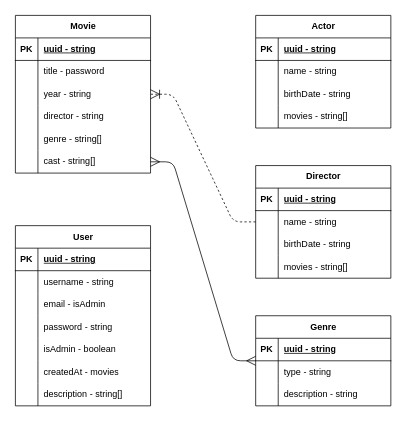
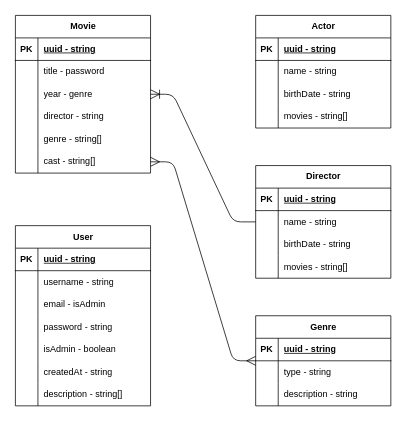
  <mxCell id="0" />
  <mxCell id="1" parent="0" />
  <mxCell id="2" value="User" style="shape=table;startSize=30;container=1;collapsible=1;childLayout=tableLayout;fixedRows=1;rowLines=0;fontStyle=1;align=center;resizeLast=1;html=1;" vertex="1" parent="1"><mxGeometry x="20" y="300" width="180" height="240" as="geometry" /></mxCell>
  <mxCell id="3" value="" style="shape=tableRow;horizontal=0;startSize=0;swimlaneHead=0;swimlaneBody=0;fillColor=none;collapsible=0;dropTarget=0;points=[[0,0.5],[1,0.5]];portConstraint=eastwest;top=0;left=0;right=0;bottom=1;" vertex="1" parent="2"><mxGeometry y="30" width="180" height="30" as="geometry" /></mxCell>
  <mxCell id="4" value="PK" style="shape=partialRectangle;connectable=0;fillColor=none;top=0;left=0;bottom=0;right=0;fontStyle=1;overflow=hidden;whiteSpace=wrap;html=1;" vertex="1" parent="3"><mxGeometry width="30" height="30" as="geometry"><mxRectangle width="30" height="30" as="alternateBounds" /></mxGeometry></mxCell>
  <mxCell id="5" value="uuid - string" style="shape=partialRectangle;connectable=0;fillColor=none;top=0;left=0;bottom=0;right=0;align=left;spacingLeft=6;fontStyle=5;overflow=hidden;whiteSpace=wrap;html=1;" vertex="1" parent="3"><mxGeometry x="30" width="150" height="30" as="geometry"><mxRectangle width="150" height="30" as="alternateBounds" /></mxGeometry></mxCell>
  <mxCell id="6" value="" style="shape=tableRow;horizontal=0;startSize=0;swimlaneHead=0;swimlaneBody=0;fillColor=none;collapsible=0;dropTarget=0;points=[[0,0.5],[1,0.5]];portConstraint=eastwest;top=0;left=0;right=0;bottom=0;" vertex="1" parent="2"><mxGeometry y="60" width="180" height="30" as="geometry" /></mxCell>
  <mxCell id="7" value="" style="shape=partialRectangle;connectable=0;fillColor=none;top=0;left=0;bottom=0;right=0;editable=1;overflow=hidden;whiteSpace=wrap;html=1;" vertex="1" parent="6"><mxGeometry width="30" height="30" as="geometry"><mxRectangle width="30" height="30" as="alternateBounds" /></mxGeometry></mxCell>
  <mxCell id="8" value="username - string" style="shape=partialRectangle;connectable=0;fillColor=none;top=0;left=0;bottom=0;right=0;align=left;spacingLeft=6;overflow=hidden;whiteSpace=wrap;html=1;" vertex="1" parent="6"><mxGeometry x="30" width="150" height="30" as="geometry"><mxRectangle width="150" height="30" as="alternateBounds" /></mxGeometry></mxCell>
  <mxCell id="9" value="" style="shape=tableRow;horizontal=0;startSize=0;swimlaneHead=0;swimlaneBody=0;fillColor=none;collapsible=0;dropTarget=0;points=[[0,0.5],[1,0.5]];portConstraint=eastwest;top=0;left=0;right=0;bottom=0;" vertex="1" parent="2"><mxGeometry y="90" width="180" height="30" as="geometry" /></mxCell>
  <mxCell id="10" value="" style="shape=partialRectangle;connectable=0;fillColor=none;top=0;left=0;bottom=0;right=0;editable=1;overflow=hidden;whiteSpace=wrap;html=1;" vertex="1" parent="9"><mxGeometry width="30" height="30" as="geometry"><mxRectangle width="30" height="30" as="alternateBounds" /></mxGeometry></mxCell>
  <mxCell id="11" value="email - isAdmin" style="shape=partialRectangle;connectable=0;fillColor=none;top=0;left=0;bottom=0;right=0;align=left;spacingLeft=6;overflow=hidden;whiteSpace=wrap;html=1;" vertex="1" parent="9"><mxGeometry x="30" width="150" height="30" as="geometry"><mxRectangle width="150" height="30" as="alternateBounds" /></mxGeometry></mxCell>
  <mxCell id="12" value="" style="shape=tableRow;horizontal=0;startSize=0;swimlaneHead=0;swimlaneBody=0;fillColor=none;collapsible=0;dropTarget=0;points=[[0,0.5],[1,0.5]];portConstraint=eastwest;top=0;left=0;right=0;bottom=0;" vertex="1" parent="2"><mxGeometry y="120" width="180" height="30" as="geometry" /></mxCell>
  <mxCell id="13" value="" style="shape=partialRectangle;connectable=0;fillColor=none;top=0;left=0;bottom=0;right=0;editable=1;overflow=hidden;whiteSpace=wrap;html=1;" vertex="1" parent="12"><mxGeometry width="30" height="30" as="geometry"><mxRectangle width="30" height="30" as="alternateBounds" /></mxGeometry></mxCell>
  <mxCell id="14" value="password - string" style="shape=partialRectangle;connectable=0;fillColor=none;top=0;left=0;bottom=0;right=0;align=left;spacingLeft=6;overflow=hidden;whiteSpace=wrap;html=1;" vertex="1" parent="12"><mxGeometry x="30" width="150" height="30" as="geometry"><mxRectangle width="150" height="30" as="alternateBounds" /></mxGeometry></mxCell>
  <mxCell id="15" value="" style="shape=tableRow;horizontal=0;startSize=0;swimlaneHead=0;swimlaneBody=0;fillColor=none;collapsible=0;dropTarget=0;points=[[0,0.5],[1,0.5]];portConstraint=eastwest;top=0;left=0;right=0;bottom=0;" vertex="1" parent="2"><mxGeometry y="150" width="180" height="30" as="geometry" /></mxCell>
  <mxCell id="16" value="" style="shape=partialRectangle;connectable=0;fillColor=none;top=0;left=0;bottom=0;right=0;editable=1;overflow=hidden;whiteSpace=wrap;html=1;" vertex="1" parent="15"><mxGeometry width="30" height="30" as="geometry"><mxRectangle width="30" height="30" as="alternateBounds" /></mxGeometry></mxCell>
  <mxCell id="17" value="isAdmin - boolean" style="shape=partialRectangle;connectable=0;fillColor=none;top=0;left=0;bottom=0;right=0;align=left;spacingLeft=6;overflow=hidden;whiteSpace=wrap;html=1;" vertex="1" parent="15"><mxGeometry x="30" width="150" height="30" as="geometry"><mxRectangle width="150" height="30" as="alternateBounds" /></mxGeometry></mxCell>
  <mxCell id="18" value="" style="shape=tableRow;horizontal=0;startSize=0;swimlaneHead=0;swimlaneBody=0;fillColor=none;collapsible=0;dropTarget=0;points=[[0,0.5],[1,0.5]];portConstraint=eastwest;top=0;left=0;right=0;bottom=0;" vertex="1" parent="2"><mxGeometry y="180" width="180" height="30" as="geometry" /></mxCell>
  <mxCell id="19" value="" style="shape=partialRectangle;connectable=0;fillColor=none;top=0;left=0;bottom=0;right=0;editable=1;overflow=hidden;whiteSpace=wrap;html=1;" vertex="1" parent="18"><mxGeometry width="30" height="30" as="geometry"><mxRectangle width="30" height="30" as="alternateBounds" /></mxGeometry></mxCell>
- <mxCell id="20" value="createdAt - movies" style="shape=partialRectangle;connectable=0;fillColor=none;top=0;left=0;bottom=0;right=0;align=left;spacingLeft=6;overflow=hidden;whiteSpace=wrap;html=1;" vertex="1" parent="18"><mxGeometry x="30" width="150" height="30" as="geometry"><mxRectangle width="150" height="30" as="alternateBounds" /></mxGeometry></mxCell>
+ <mxCell id="20" value="createdAt - string" style="shape=partialRectangle;connectable=0;fillColor=none;top=0;left=0;bottom=0;right=0;align=left;spacingLeft=6;overflow=hidden;whiteSpace=wrap;html=1;" vertex="1" parent="18"><mxGeometry x="30" width="150" height="30" as="geometry"><mxRectangle width="150" height="30" as="alternateBounds" /></mxGeometry></mxCell>
  <mxCell id="21" value="" style="shape=tableRow;horizontal=0;startSize=0;swimlaneHead=0;swimlaneBody=0;fillColor=none;collapsible=0;dropTarget=0;points=[[0,0.5],[1,0.5]];portConstraint=eastwest;top=0;left=0;right=0;bottom=0;" vertex="1" parent="2"><mxGeometry y="210" width="180" height="30" as="geometry" /></mxCell>
  <mxCell id="22" value="" style="shape=partialRectangle;connectable=0;fillColor=none;top=0;left=0;bottom=0;right=0;editable=1;overflow=hidden;whiteSpace=wrap;html=1;" vertex="1" parent="21"><mxGeometry width="30" height="30" as="geometry"><mxRectangle width="30" height="30" as="alternateBounds" /></mxGeometry></mxCell>
  <mxCell id="23" value="description - string[]" style="shape=partialRectangle;connectable=0;fillColor=none;top=0;left=0;bottom=0;right=0;align=left;spacingLeft=6;overflow=hidden;whiteSpace=wrap;html=1;" vertex="1" parent="21"><mxGeometry x="30" width="150" height="30" as="geometry"><mxRectangle width="150" height="30" as="alternateBounds" /></mxGeometry></mxCell>
  <mxCell id="24" value="Movie" style="shape=table;startSize=30;container=1;collapsible=1;childLayout=tableLayout;fixedRows=1;rowLines=0;fontStyle=1;align=center;resizeLast=1;html=1;" vertex="1" parent="1"><mxGeometry x="20" y="20" width="180" height="210" as="geometry" /></mxCell>
  <mxCell id="25" value="" style="shape=tableRow;horizontal=0;startSize=0;swimlaneHead=0;swimlaneBody=0;fillColor=none;collapsible=0;dropTarget=0;points=[[0,0.5],[1,0.5]];portConstraint=eastwest;top=0;left=0;right=0;bottom=1;" vertex="1" parent="24"><mxGeometry y="30" width="180" height="30" as="geometry" /></mxCell>
  <mxCell id="26" value="PK" style="shape=partialRectangle;connectable=0;fillColor=none;top=0;left=0;bottom=0;right=0;fontStyle=1;overflow=hidden;whiteSpace=wrap;html=1;" vertex="1" parent="25"><mxGeometry width="30" height="30" as="geometry"><mxRectangle width="30" height="30" as="alternateBounds" /></mxGeometry></mxCell>
  <mxCell id="27" value="uuid - string" style="shape=partialRectangle;connectable=0;fillColor=none;top=0;left=0;bottom=0;right=0;align=left;spacingLeft=6;fontStyle=5;overflow=hidden;whiteSpace=wrap;html=1;" vertex="1" parent="25"><mxGeometry x="30" width="150" height="30" as="geometry"><mxRectangle width="150" height="30" as="alternateBounds" /></mxGeometry></mxCell>
  <mxCell id="28" value="" style="shape=tableRow;horizontal=0;startSize=0;swimlaneHead=0;swimlaneBody=0;fillColor=none;collapsible=0;dropTarget=0;points=[[0,0.5],[1,0.5]];portConstraint=eastwest;top=0;left=0;right=0;bottom=0;" vertex="1" parent="24"><mxGeometry y="60" width="180" height="30" as="geometry" /></mxCell>
  <mxCell id="29" value="" style="shape=partialRectangle;connectable=0;fillColor=none;top=0;left=0;bottom=0;right=0;editable=1;overflow=hidden;whiteSpace=wrap;html=1;" vertex="1" parent="28"><mxGeometry width="30" height="30" as="geometry"><mxRectangle width="30" height="30" as="alternateBounds" /></mxGeometry></mxCell>
  <mxCell id="30" value="title - password" style="shape=partialRectangle;connectable=0;fillColor=none;top=0;left=0;bottom=0;right=0;align=left;spacingLeft=6;overflow=hidden;whiteSpace=wrap;html=1;" vertex="1" parent="28"><mxGeometry x="30" width="150" height="30" as="geometry"><mxRectangle width="150" height="30" as="alternateBounds" /></mxGeometry></mxCell>
  <mxCell id="31" value="" style="shape=tableRow;horizontal=0;startSize=0;swimlaneHead=0;swimlaneBody=0;fillColor=none;collapsible=0;dropTarget=0;points=[[0,0.5],[1,0.5]];portConstraint=eastwest;top=0;left=0;right=0;bottom=0;" vertex="1" parent="24"><mxGeometry y="90" width="180" height="30" as="geometry" /></mxCell>
  <mxCell id="32" value="" style="shape=partialRectangle;connectable=0;fillColor=none;top=0;left=0;bottom=0;right=0;editable=1;overflow=hidden;whiteSpace=wrap;html=1;" vertex="1" parent="31"><mxGeometry width="30" height="30" as="geometry"><mxRectangle width="30" height="30" as="alternateBounds" /></mxGeometry></mxCell>
- <mxCell id="33" value="year - string" style="shape=partialRectangle;connectable=0;fillColor=none;top=0;left=0;bottom=0;right=0;align=left;spacingLeft=6;overflow=hidden;whiteSpace=wrap;html=1;" vertex="1" parent="31"><mxGeometry x="30" width="150" height="30" as="geometry"><mxRectangle width="150" height="30" as="alternateBounds" /></mxGeometry></mxCell>
+ <mxCell id="33" value="year - genre" style="shape=partialRectangle;connectable=0;fillColor=none;top=0;left=0;bottom=0;right=0;align=left;spacingLeft=6;overflow=hidden;whiteSpace=wrap;html=1;" vertex="1" parent="31"><mxGeometry x="30" width="150" height="30" as="geometry"><mxRectangle width="150" height="30" as="alternateBounds" /></mxGeometry></mxCell>
  <mxCell id="34" value="" style="shape=tableRow;horizontal=0;startSize=0;swimlaneHead=0;swimlaneBody=0;fillColor=none;collapsible=0;dropTarget=0;points=[[0,0.5],[1,0.5]];portConstraint=eastwest;top=0;left=0;right=0;bottom=0;" vertex="1" parent="24"><mxGeometry y="120" width="180" height="30" as="geometry" /></mxCell>
  <mxCell id="35" value="" style="shape=partialRectangle;connectable=0;fillColor=none;top=0;left=0;bottom=0;right=0;editable=1;overflow=hidden;whiteSpace=wrap;html=1;" vertex="1" parent="34"><mxGeometry width="30" height="30" as="geometry"><mxRectangle width="30" height="30" as="alternateBounds" /></mxGeometry></mxCell>
  <mxCell id="36" value="director&lt;span style=&quot;background-color: initial;&quot;&gt;&amp;nbsp;- string&lt;/span&gt;" style="shape=partialRectangle;connectable=0;fillColor=none;top=0;left=0;bottom=0;right=0;align=left;spacingLeft=6;overflow=hidden;whiteSpace=wrap;html=1;" vertex="1" parent="34"><mxGeometry x="30" width="150" height="30" as="geometry"><mxRectangle width="150" height="30" as="alternateBounds" /></mxGeometry></mxCell>
  <mxCell id="37" value="" style="shape=tableRow;horizontal=0;startSize=0;swimlaneHead=0;swimlaneBody=0;fillColor=none;collapsible=0;dropTarget=0;points=[[0,0.5],[1,0.5]];portConstraint=eastwest;top=0;left=0;right=0;bottom=0;" vertex="1" parent="24"><mxGeometry y="150" width="180" height="30" as="geometry" /></mxCell>
  <mxCell id="38" value="" style="shape=partialRectangle;connectable=0;fillColor=none;top=0;left=0;bottom=0;right=0;editable=1;overflow=hidden;whiteSpace=wrap;html=1;" vertex="1" parent="37"><mxGeometry width="30" height="30" as="geometry"><mxRectangle width="30" height="30" as="alternateBounds" /></mxGeometry></mxCell>
  <mxCell id="39" value="genre - string[]" style="shape=partialRectangle;connectable=0;fillColor=none;top=0;left=0;bottom=0;right=0;align=left;spacingLeft=6;overflow=hidden;whiteSpace=wrap;html=1;" vertex="1" parent="37"><mxGeometry x="30" width="150" height="30" as="geometry"><mxRectangle width="150" height="30" as="alternateBounds" /></mxGeometry></mxCell>
  <mxCell id="40" value="" style="shape=tableRow;horizontal=0;startSize=0;swimlaneHead=0;swimlaneBody=0;fillColor=none;collapsible=0;dropTarget=0;points=[[0,0.5],[1,0.5]];portConstraint=eastwest;top=0;left=0;right=0;bottom=0;" vertex="1" parent="24"><mxGeometry y="180" width="180" height="30" as="geometry" /></mxCell>
  <mxCell id="41" value="" style="shape=partialRectangle;connectable=0;fillColor=none;top=0;left=0;bottom=0;right=0;editable=1;overflow=hidden;whiteSpace=wrap;html=1;" vertex="1" parent="40"><mxGeometry width="30" height="30" as="geometry"><mxRectangle width="30" height="30" as="alternateBounds" /></mxGeometry></mxCell>
  <mxCell id="42" value="cast - string[]" style="shape=partialRectangle;connectable=0;fillColor=none;top=0;left=0;bottom=0;right=0;align=left;spacingLeft=6;overflow=hidden;whiteSpace=wrap;html=1;" vertex="1" parent="40"><mxGeometry x="30" width="150" height="30" as="geometry"><mxRectangle width="150" height="30" as="alternateBounds" /></mxGeometry></mxCell>
  <mxCell id="43" value="Director" style="shape=table;startSize=30;container=1;collapsible=1;childLayout=tableLayout;fixedRows=1;rowLines=0;fontStyle=1;align=center;resizeLast=1;html=1;" vertex="1" parent="1"><mxGeometry x="340" y="220" width="180" height="150" as="geometry" /></mxCell>
  <mxCell id="44" value="" style="shape=tableRow;horizontal=0;startSize=0;swimlaneHead=0;swimlaneBody=0;fillColor=none;collapsible=0;dropTarget=0;points=[[0,0.5],[1,0.5]];portConstraint=eastwest;top=0;left=0;right=0;bottom=1;" vertex="1" parent="43"><mxGeometry y="30" width="180" height="30" as="geometry" /></mxCell>
  <mxCell id="45" value="PK" style="shape=partialRectangle;connectable=0;fillColor=none;top=0;left=0;bottom=0;right=0;fontStyle=1;overflow=hidden;whiteSpace=wrap;html=1;" vertex="1" parent="44"><mxGeometry width="30" height="30" as="geometry"><mxRectangle width="30" height="30" as="alternateBounds" /></mxGeometry></mxCell>
  <mxCell id="46" value="uuid - string" style="shape=partialRectangle;connectable=0;fillColor=none;top=0;left=0;bottom=0;right=0;align=left;spacingLeft=6;fontStyle=5;overflow=hidden;whiteSpace=wrap;html=1;" vertex="1" parent="44"><mxGeometry x="30" width="150" height="30" as="geometry"><mxRectangle width="150" height="30" as="alternateBounds" /></mxGeometry></mxCell>
  <mxCell id="47" value="" style="shape=tableRow;horizontal=0;startSize=0;swimlaneHead=0;swimlaneBody=0;fillColor=none;collapsible=0;dropTarget=0;points=[[0,0.5],[1,0.5]];portConstraint=eastwest;top=0;left=0;right=0;bottom=0;" vertex="1" parent="43"><mxGeometry y="60" width="180" height="30" as="geometry" /></mxCell>
  <mxCell id="48" value="" style="shape=partialRectangle;connectable=0;fillColor=none;top=0;left=0;bottom=0;right=0;editable=1;overflow=hidden;whiteSpace=wrap;html=1;" vertex="1" parent="47"><mxGeometry width="30" height="30" as="geometry"><mxRectangle width="30" height="30" as="alternateBounds" /></mxGeometry></mxCell>
  <mxCell id="49" value="name&amp;nbsp;&lt;span style=&quot;background-color: initial;&quot;&gt;- string&lt;/span&gt;" style="shape=partialRectangle;connectable=0;fillColor=none;top=0;left=0;bottom=0;right=0;align=left;spacingLeft=6;overflow=hidden;whiteSpace=wrap;html=1;" vertex="1" parent="47"><mxGeometry x="30" width="150" height="30" as="geometry"><mxRectangle width="150" height="30" as="alternateBounds" /></mxGeometry></mxCell>
  <mxCell id="50" value="" style="shape=tableRow;horizontal=0;startSize=0;swimlaneHead=0;swimlaneBody=0;fillColor=none;collapsible=0;dropTarget=0;points=[[0,0.5],[1,0.5]];portConstraint=eastwest;top=0;left=0;right=0;bottom=0;" vertex="1" parent="43"><mxGeometry y="90" width="180" height="30" as="geometry" /></mxCell>
  <mxCell id="51" value="" style="shape=partialRectangle;connectable=0;fillColor=none;top=0;left=0;bottom=0;right=0;editable=1;overflow=hidden;whiteSpace=wrap;html=1;" vertex="1" parent="50"><mxGeometry width="30" height="30" as="geometry"><mxRectangle width="30" height="30" as="alternateBounds" /></mxGeometry></mxCell>
  <mxCell id="52" value="birthDate - string" style="shape=partialRectangle;connectable=0;fillColor=none;top=0;left=0;bottom=0;right=0;align=left;spacingLeft=6;overflow=hidden;whiteSpace=wrap;html=1;" vertex="1" parent="50"><mxGeometry x="30" width="150" height="30" as="geometry"><mxRectangle width="150" height="30" as="alternateBounds" /></mxGeometry></mxCell>
  <mxCell id="53" value="" style="shape=tableRow;horizontal=0;startSize=0;swimlaneHead=0;swimlaneBody=0;fillColor=none;collapsible=0;dropTarget=0;points=[[0,0.5],[1,0.5]];portConstraint=eastwest;top=0;left=0;right=0;bottom=0;" vertex="1" parent="43"><mxGeometry y="120" width="180" height="30" as="geometry" /></mxCell>
  <mxCell id="54" value="" style="shape=partialRectangle;connectable=0;fillColor=none;top=0;left=0;bottom=0;right=0;editable=1;overflow=hidden;whiteSpace=wrap;html=1;" vertex="1" parent="53"><mxGeometry width="30" height="30" as="geometry"><mxRectangle width="30" height="30" as="alternateBounds" /></mxGeometry></mxCell>
  <mxCell id="55" value="movies - string[]" style="shape=partialRectangle;connectable=0;fillColor=none;top=0;left=0;bottom=0;right=0;align=left;spacingLeft=6;overflow=hidden;whiteSpace=wrap;html=1;" vertex="1" parent="53"><mxGeometry x="30" width="150" height="30" as="geometry"><mxRectangle width="150" height="30" as="alternateBounds" /></mxGeometry></mxCell>
  <mxCell id="56" value="Actor" style="shape=table;startSize=30;container=1;collapsible=1;childLayout=tableLayout;fixedRows=1;rowLines=0;fontStyle=1;align=center;resizeLast=1;html=1;" vertex="1" parent="1"><mxGeometry x="340" y="20" width="180" height="150" as="geometry" /></mxCell>
  <mxCell id="57" value="" style="shape=tableRow;horizontal=0;startSize=0;swimlaneHead=0;swimlaneBody=0;fillColor=none;collapsible=0;dropTarget=0;points=[[0,0.5],[1,0.5]];portConstraint=eastwest;top=0;left=0;right=0;bottom=1;" vertex="1" parent="56"><mxGeometry y="30" width="180" height="30" as="geometry" /></mxCell>
  <mxCell id="58" value="PK" style="shape=partialRectangle;connectable=0;fillColor=none;top=0;left=0;bottom=0;right=0;fontStyle=1;overflow=hidden;whiteSpace=wrap;html=1;" vertex="1" parent="57"><mxGeometry width="30" height="30" as="geometry"><mxRectangle width="30" height="30" as="alternateBounds" /></mxGeometry></mxCell>
  <mxCell id="59" value="uuid - string" style="shape=partialRectangle;connectable=0;fillColor=none;top=0;left=0;bottom=0;right=0;align=left;spacingLeft=6;fontStyle=5;overflow=hidden;whiteSpace=wrap;html=1;" vertex="1" parent="57"><mxGeometry x="30" width="150" height="30" as="geometry"><mxRectangle width="150" height="30" as="alternateBounds" /></mxGeometry></mxCell>
  <mxCell id="60" value="" style="shape=tableRow;horizontal=0;startSize=0;swimlaneHead=0;swimlaneBody=0;fillColor=none;collapsible=0;dropTarget=0;points=[[0,0.5],[1,0.5]];portConstraint=eastwest;top=0;left=0;right=0;bottom=0;" vertex="1" parent="56"><mxGeometry y="60" width="180" height="30" as="geometry" /></mxCell>
  <mxCell id="61" value="" style="shape=partialRectangle;connectable=0;fillColor=none;top=0;left=0;bottom=0;right=0;editable=1;overflow=hidden;whiteSpace=wrap;html=1;" vertex="1" parent="60"><mxGeometry width="30" height="30" as="geometry"><mxRectangle width="30" height="30" as="alternateBounds" /></mxGeometry></mxCell>
  <mxCell id="62" value="name&amp;nbsp;&lt;span style=&quot;background-color: initial;&quot;&gt;- string&lt;/span&gt;" style="shape=partialRectangle;connectable=0;fillColor=none;top=0;left=0;bottom=0;right=0;align=left;spacingLeft=6;overflow=hidden;whiteSpace=wrap;html=1;" vertex="1" parent="60"><mxGeometry x="30" width="150" height="30" as="geometry"><mxRectangle width="150" height="30" as="alternateBounds" /></mxGeometry></mxCell>
  <mxCell id="63" value="" style="shape=tableRow;horizontal=0;startSize=0;swimlaneHead=0;swimlaneBody=0;fillColor=none;collapsible=0;dropTarget=0;points=[[0,0.5],[1,0.5]];portConstraint=eastwest;top=0;left=0;right=0;bottom=0;" vertex="1" parent="56"><mxGeometry y="90" width="180" height="30" as="geometry" /></mxCell>
  <mxCell id="64" value="" style="shape=partialRectangle;connectable=0;fillColor=none;top=0;left=0;bottom=0;right=0;editable=1;overflow=hidden;whiteSpace=wrap;html=1;" vertex="1" parent="63"><mxGeometry width="30" height="30" as="geometry"><mxRectangle width="30" height="30" as="alternateBounds" /></mxGeometry></mxCell>
  <mxCell id="65" value="birthDate - string" style="shape=partialRectangle;connectable=0;fillColor=none;top=0;left=0;bottom=0;right=0;align=left;spacingLeft=6;overflow=hidden;whiteSpace=wrap;html=1;" vertex="1" parent="63"><mxGeometry x="30" width="150" height="30" as="geometry"><mxRectangle width="150" height="30" as="alternateBounds" /></mxGeometry></mxCell>
  <mxCell id="66" value="" style="shape=tableRow;horizontal=0;startSize=0;swimlaneHead=0;swimlaneBody=0;fillColor=none;collapsible=0;dropTarget=0;points=[[0,0.5],[1,0.5]];portConstraint=eastwest;top=0;left=0;right=0;bottom=0;" vertex="1" parent="56"><mxGeometry y="120" width="180" height="30" as="geometry" /></mxCell>
  <mxCell id="67" value="" style="shape=partialRectangle;connectable=0;fillColor=none;top=0;left=0;bottom=0;right=0;editable=1;overflow=hidden;whiteSpace=wrap;html=1;" vertex="1" parent="66"><mxGeometry width="30" height="30" as="geometry"><mxRectangle width="30" height="30" as="alternateBounds" /></mxGeometry></mxCell>
  <mxCell id="68" value="movies - string[]" style="shape=partialRectangle;connectable=0;fillColor=none;top=0;left=0;bottom=0;right=0;align=left;spacingLeft=6;overflow=hidden;whiteSpace=wrap;html=1;" vertex="1" parent="66"><mxGeometry x="30" width="150" height="30" as="geometry"><mxRectangle width="150" height="30" as="alternateBounds" /></mxGeometry></mxCell>
- <mxCell id="69" value="" style="edgeStyle=entityRelationEdgeStyle;fontSize=12;html=1;endArrow=ERoneToMany;rounded=1;endSize=10;startSize=10;curved=0;dashed=1;" edge="1" parent="1" source="43" target="24"><mxGeometry width="100" height="100" relative="1" as="geometry"><mxPoint x="180" y="430" as="sourcePoint" /><mxPoint x="280" y="330" as="targetPoint" /><Array as="points"><mxPoint x="120" y="310" /><mxPoint x="280" y="280" /><mxPoint x="290" y="280" /><mxPoint x="270" y="290" /><mxPoint x="260" y="280" /><mxPoint x="280" y="280" /><mxPoint x="120" y="310" /></Array></mxGeometry></mxCell>
+ <mxCell id="69" value="" style="edgeStyle=entityRelationEdgeStyle;fontSize=12;html=1;endArrow=ERoneToMany;rounded=1;endSize=10;startSize=10;curved=0;" edge="1" parent="1" source="43" target="24"><mxGeometry width="100" height="100" relative="1" as="geometry"><mxPoint x="180" y="430" as="sourcePoint" /><mxPoint x="280" y="330" as="targetPoint" /><Array as="points"><mxPoint x="120" y="310" /><mxPoint x="280" y="280" /><mxPoint x="290" y="280" /><mxPoint x="270" y="290" /><mxPoint x="260" y="280" /><mxPoint x="280" y="280" /><mxPoint x="120" y="310" /></Array></mxGeometry></mxCell>
  <mxCell id="70" value="Genre" style="shape=table;startSize=30;container=1;collapsible=1;childLayout=tableLayout;fixedRows=1;rowLines=0;fontStyle=1;align=center;resizeLast=1;html=1;" vertex="1" parent="1"><mxGeometry x="340" y="420" width="180" height="120" as="geometry" /></mxCell>
  <mxCell id="71" value="" style="shape=tableRow;horizontal=0;startSize=0;swimlaneHead=0;swimlaneBody=0;fillColor=none;collapsible=0;dropTarget=0;points=[[0,0.5],[1,0.5]];portConstraint=eastwest;top=0;left=0;right=0;bottom=1;" vertex="1" parent="70"><mxGeometry y="30" width="180" height="30" as="geometry" /></mxCell>
  <mxCell id="72" value="PK" style="shape=partialRectangle;connectable=0;fillColor=none;top=0;left=0;bottom=0;right=0;fontStyle=1;overflow=hidden;whiteSpace=wrap;html=1;" vertex="1" parent="71"><mxGeometry width="30" height="30" as="geometry"><mxRectangle width="30" height="30" as="alternateBounds" /></mxGeometry></mxCell>
  <mxCell id="73" value="uuid - string" style="shape=partialRectangle;connectable=0;fillColor=none;top=0;left=0;bottom=0;right=0;align=left;spacingLeft=6;fontStyle=5;overflow=hidden;whiteSpace=wrap;html=1;" vertex="1" parent="71"><mxGeometry x="30" width="150" height="30" as="geometry"><mxRectangle width="150" height="30" as="alternateBounds" /></mxGeometry></mxCell>
  <mxCell id="74" value="" style="shape=tableRow;horizontal=0;startSize=0;swimlaneHead=0;swimlaneBody=0;fillColor=none;collapsible=0;dropTarget=0;points=[[0,0.5],[1,0.5]];portConstraint=eastwest;top=0;left=0;right=0;bottom=0;" vertex="1" parent="70"><mxGeometry y="60" width="180" height="30" as="geometry" /></mxCell>
  <mxCell id="75" value="" style="shape=partialRectangle;connectable=0;fillColor=none;top=0;left=0;bottom=0;right=0;editable=1;overflow=hidden;whiteSpace=wrap;html=1;" vertex="1" parent="74"><mxGeometry width="30" height="30" as="geometry"><mxRectangle width="30" height="30" as="alternateBounds" /></mxGeometry></mxCell>
  <mxCell id="76" value="type&amp;nbsp;&lt;span style=&quot;background-color: initial;&quot;&gt;- string&lt;/span&gt;" style="shape=partialRectangle;connectable=0;fillColor=none;top=0;left=0;bottom=0;right=0;align=left;spacingLeft=6;overflow=hidden;whiteSpace=wrap;html=1;" vertex="1" parent="74"><mxGeometry x="30" width="150" height="30" as="geometry"><mxRectangle width="150" height="30" as="alternateBounds" /></mxGeometry></mxCell>
  <mxCell id="77" value="" style="shape=tableRow;horizontal=0;startSize=0;swimlaneHead=0;swimlaneBody=0;fillColor=none;collapsible=0;dropTarget=0;points=[[0,0.5],[1,0.5]];portConstraint=eastwest;top=0;left=0;right=0;bottom=0;" vertex="1" parent="70"><mxGeometry y="90" width="180" height="30" as="geometry" /></mxCell>
  <mxCell id="78" value="" style="shape=partialRectangle;connectable=0;fillColor=none;top=0;left=0;bottom=0;right=0;editable=1;overflow=hidden;whiteSpace=wrap;html=1;" vertex="1" parent="77"><mxGeometry width="30" height="30" as="geometry"><mxRectangle width="30" height="30" as="alternateBounds" /></mxGeometry></mxCell>
  <mxCell id="79" value="description - string" style="shape=partialRectangle;connectable=0;fillColor=none;top=0;left=0;bottom=0;right=0;align=left;spacingLeft=6;overflow=hidden;whiteSpace=wrap;html=1;" vertex="1" parent="77"><mxGeometry x="30" width="150" height="30" as="geometry"><mxRectangle width="150" height="30" as="alternateBounds" /></mxGeometry></mxCell>
  <mxCell id="80" value="" style="edgeStyle=entityRelationEdgeStyle;fontSize=12;html=1;endArrow=ERmany;startArrow=ERmany;rounded=1;curved=0;endSize=10;startSize=10;" edge="1" parent="1" source="70" target="42"><mxGeometry width="100" height="100" relative="1" as="geometry"><mxPoint x="640" y="665" as="sourcePoint" /><mxPoint x="640" y="140" as="targetPoint" /></mxGeometry></mxCell>
